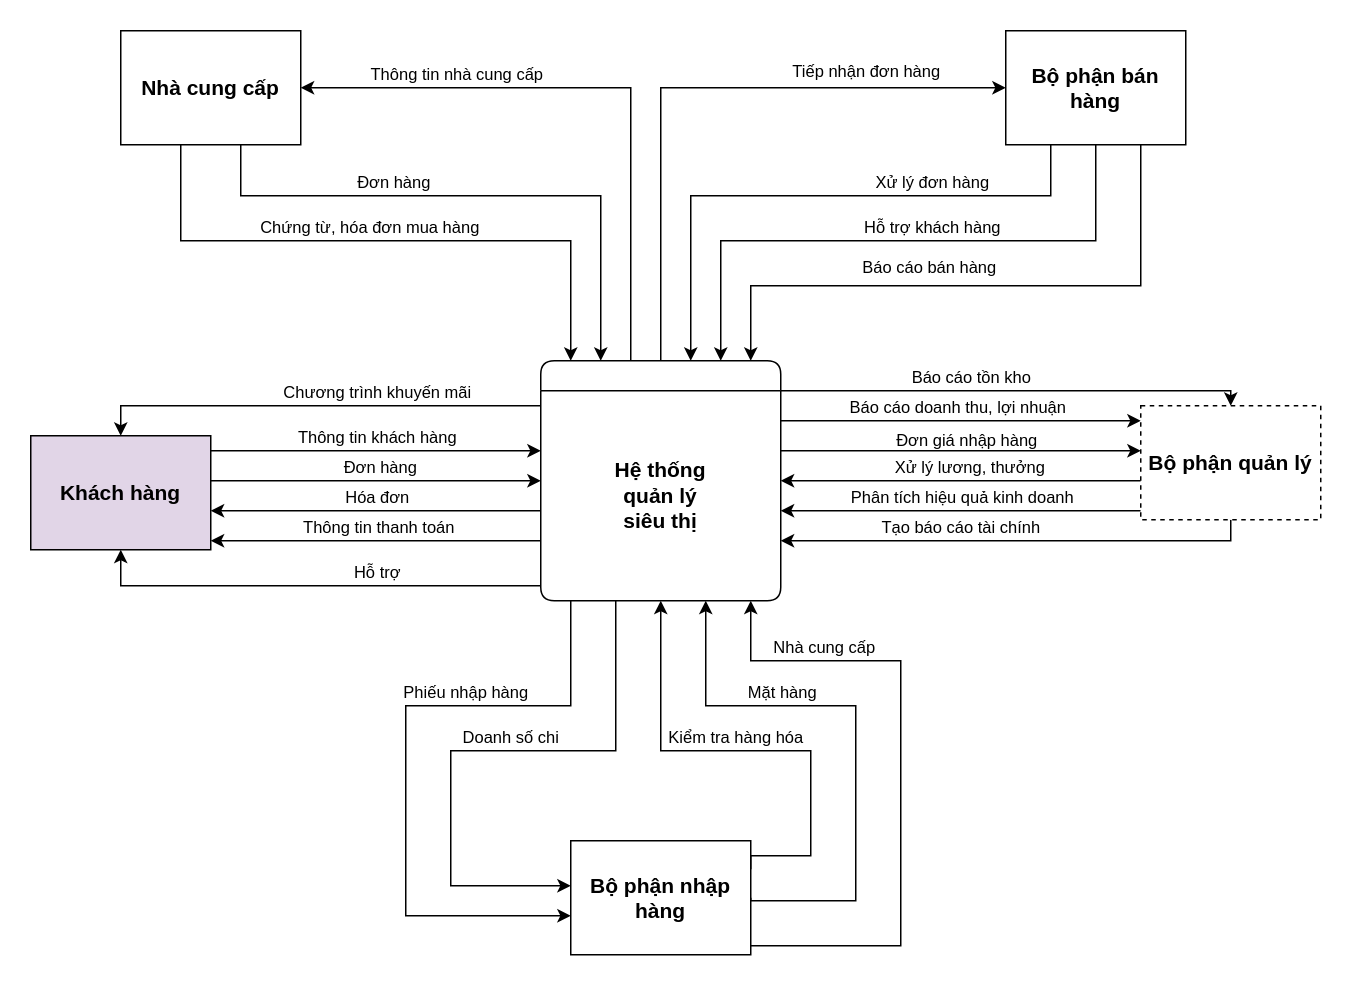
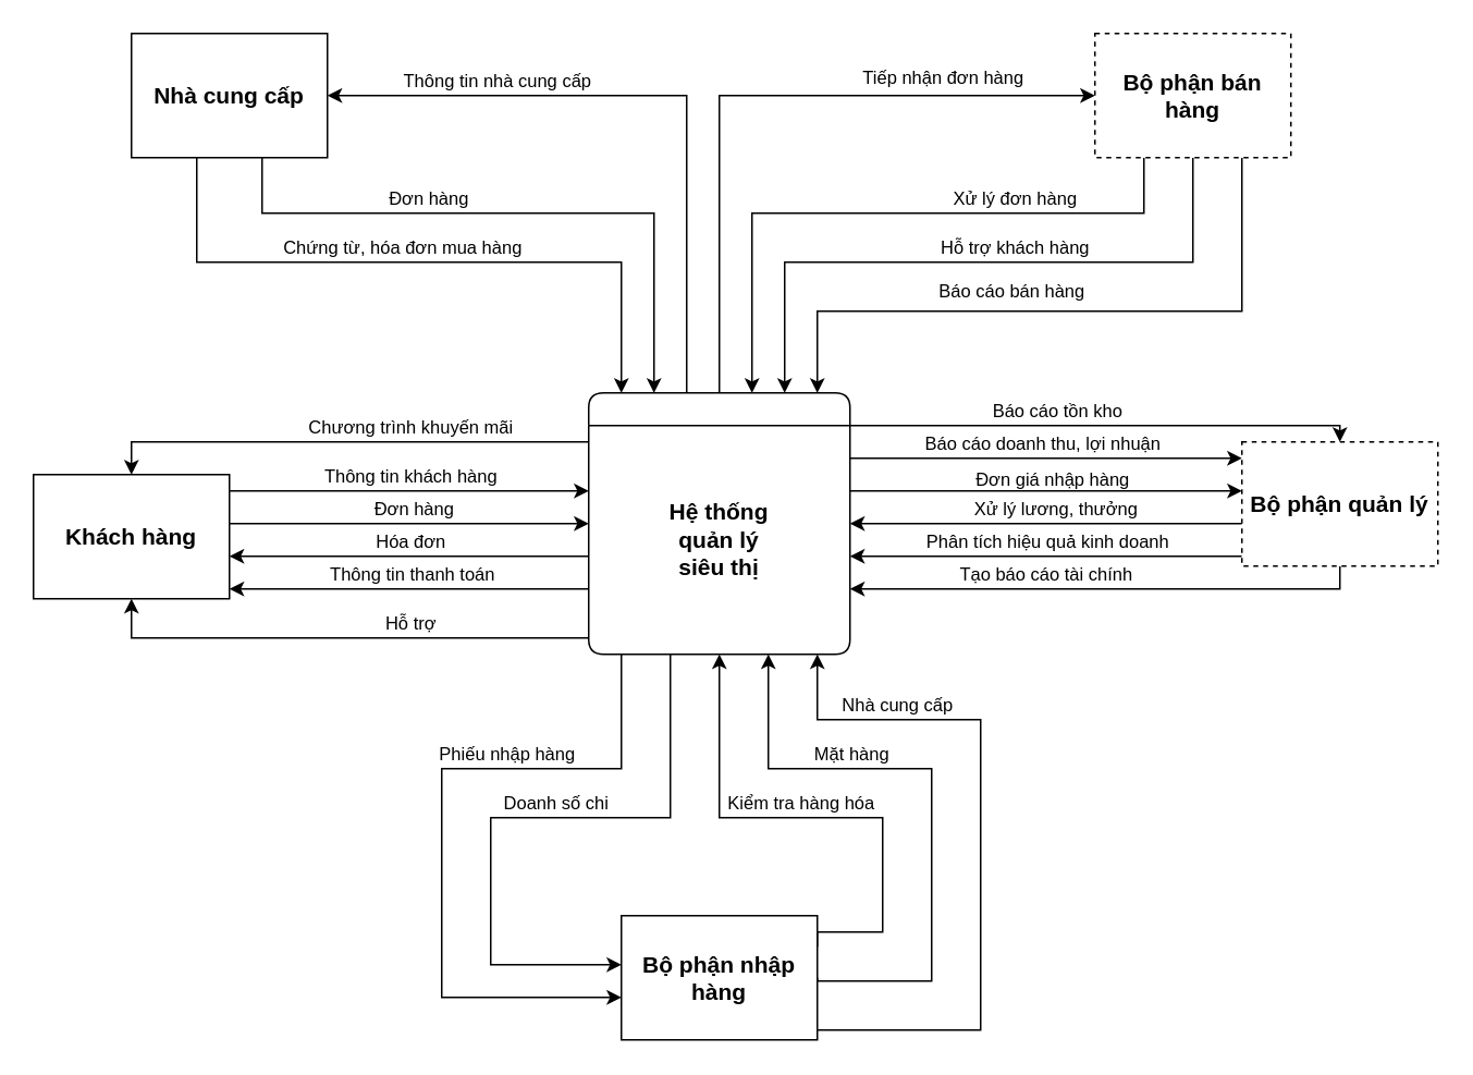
  <mxCell id="0" />
  <mxCell id="1" parent="0" />
  <mxCell id="2" style="edgeStyle=orthogonalEdgeStyle;rounded=0;orthogonalLoop=1;jettySize=auto;html=1;" parent="1" source="10" target="20" edge="1"><mxGeometry relative="1" as="geometry"><Array as="points"><mxPoint x="80" y="270" /></Array></mxGeometry></mxCell>
  <mxCell id="3" value="Chương trình khuyến mãi" style="edgeLabel;html=1;align=center;verticalAlign=middle;resizable=0;points=[];" parent="2" vertex="1" connectable="0"><mxGeometry x="-0.086" y="-2" relative="1" as="geometry"><mxPoint x="27" y="-8" as="offset" /></mxGeometry></mxCell>
  <mxCell id="4" style="edgeStyle=orthogonalEdgeStyle;rounded=0;orthogonalLoop=1;jettySize=auto;html=1;" parent="1" source="10" target="27" edge="1"><mxGeometry relative="1" as="geometry"><Array as="points"><mxPoint x="420" y="58" /></Array></mxGeometry></mxCell>
  <mxCell id="5" value="Thông tin nhà cung cấp" style="edgeLabel;html=1;align=center;verticalAlign=middle;resizable=0;points=[];" parent="4" vertex="1" connectable="0"><mxGeometry x="0.517" y="-1" relative="1" as="geometry"><mxPoint x="6" y="-9" as="offset" /></mxGeometry></mxCell>
  <mxCell id="6" style="edgeStyle=orthogonalEdgeStyle;rounded=0;orthogonalLoop=1;jettySize=auto;html=1;" parent="1" source="10" target="38" edge="1"><mxGeometry relative="1" as="geometry"><Array as="points"><mxPoint x="820" y="260" /></Array></mxGeometry></mxCell>
  <mxCell id="7" value="Báo cáo tồn kho" style="edgeLabel;html=1;align=center;verticalAlign=middle;resizable=0;points=[];" parent="6" vertex="1" connectable="0"><mxGeometry x="-0.06" relative="1" as="geometry"><mxPoint x="-20" y="-10" as="offset" /></mxGeometry></mxCell>
  <mxCell id="8" style="edgeStyle=orthogonalEdgeStyle;rounded=0;orthogonalLoop=1;jettySize=auto;html=1;" parent="1" source="10" target="56" edge="1"><mxGeometry relative="1" as="geometry"><Array as="points"><mxPoint x="440" y="58" /></Array></mxGeometry></mxCell>
  <mxCell id="9" value="Tiếp nhận đơn hàng" style="edgeLabel;html=1;align=center;verticalAlign=middle;resizable=0;points=[];" parent="8" vertex="1" connectable="0"><mxGeometry x="0.543" y="2" relative="1" as="geometry"><mxPoint y="-10" as="offset" /></mxGeometry></mxCell>
  <mxCell id="10" value="" style="swimlane;fontStyle=0;childLayout=stackLayout;horizontal=1;startSize=20;fillColor=#ffffff;horizontalStack=0;resizeParent=1;resizeParentMax=0;resizeLast=0;collapsible=0;marginBottom=0;swimlaneFillColor=#ffffff;rounded=1;" parent="1" vertex="1"><mxGeometry x="360" y="240" width="160" height="160" as="geometry" /></mxCell>
  <mxCell id="11" value="&lt;font style=&quot;font-size: 14px;&quot;&gt;&lt;b&gt;Hệ thống&lt;/b&gt;&lt;/font&gt;&lt;div style=&quot;font-size: 14px;&quot;&gt;&lt;font style=&quot;font-size: 14px;&quot;&gt;&lt;b&gt;quản lý&lt;/b&gt;&lt;/font&gt;&lt;/div&gt;&lt;div style=&quot;font-size: 14px;&quot;&gt;&lt;font style=&quot;font-size: 14px;&quot;&gt;&lt;b&gt;siêu thị&lt;/b&gt;&lt;/font&gt;&lt;/div&gt;" style="text;html=1;align=center;verticalAlign=middle;whiteSpace=wrap;rounded=1;" parent="10" vertex="1"><mxGeometry y="20" width="160" height="140" as="geometry" /></mxCell>
  <mxCell id="12" style="edgeStyle=orthogonalEdgeStyle;rounded=0;orthogonalLoop=1;jettySize=auto;html=1;" parent="1" source="20" target="10" edge="1"><mxGeometry relative="1" as="geometry"><Array as="points"><mxPoint x="250" y="300" /><mxPoint x="250" y="300" /></Array></mxGeometry></mxCell>
  <mxCell id="13" value="Thông tin khách hàng" style="edgeLabel;html=1;align=center;verticalAlign=middle;resizable=0;points=[];" parent="12" vertex="1" connectable="0"><mxGeometry x="0.127" y="2" relative="1" as="geometry"><mxPoint x="-14" y="-8" as="offset" /></mxGeometry></mxCell>
  <mxCell id="14" style="edgeStyle=orthogonalEdgeStyle;rounded=0;orthogonalLoop=1;jettySize=auto;html=1;" parent="1" source="20" target="10" edge="1"><mxGeometry relative="1" as="geometry"><Array as="points"><mxPoint x="200" y="320" /><mxPoint x="200" y="320" /></Array></mxGeometry></mxCell>
  <mxCell id="15" value="Đơn hàng" style="edgeLabel;html=1;align=center;verticalAlign=middle;resizable=0;points=[];" parent="14" vertex="1" connectable="0"><mxGeometry x="0.019" y="2" relative="1" as="geometry"><mxPoint y="-8" as="offset" /></mxGeometry></mxCell>
  <mxCell id="16" style="edgeStyle=orthogonalEdgeStyle;rounded=0;orthogonalLoop=1;jettySize=auto;html=1;" parent="1" source="10" target="20" edge="1"><mxGeometry relative="1" as="geometry"><Array as="points"><mxPoint x="250" y="340" /><mxPoint x="250" y="340" /></Array></mxGeometry></mxCell>
  <mxCell id="17" value="Hóa đơn" style="edgeLabel;html=1;align=center;verticalAlign=middle;resizable=0;points=[];" parent="16" vertex="1" connectable="0"><mxGeometry x="-0.001" relative="1" as="geometry"><mxPoint y="-10" as="offset" /></mxGeometry></mxCell>
  <mxCell id="18" style="edgeStyle=orthogonalEdgeStyle;rounded=0;orthogonalLoop=1;jettySize=auto;html=1;entryX=0.5;entryY=1;entryDx=0;entryDy=0;" parent="1" source="10" target="20" edge="1"><mxGeometry relative="1" as="geometry"><Array as="points"><mxPoint x="80" y="390" /></Array></mxGeometry></mxCell>
  <mxCell id="19" value="Hỗ trợ" style="edgeLabel;html=1;align=center;verticalAlign=middle;resizable=0;points=[];" parent="18" vertex="1" connectable="0"><mxGeometry x="0.034" y="1" relative="1" as="geometry"><mxPoint x="47" y="-11" as="offset" /></mxGeometry></mxCell>
- <mxCell id="20" value="&lt;font style=&quot;font-size: 14px;&quot;&gt;&lt;b&gt;Khách hàng&lt;/b&gt;&lt;/font&gt;" style="rounded=0;whiteSpace=wrap;html=1;fillColor=#e1d5e7;" parent="1" vertex="1"><mxGeometry x="20" y="290" width="120" height="76" as="geometry" /></mxCell>
+ <mxCell id="20" value="&lt;font style=&quot;font-size: 14px;&quot;&gt;&lt;b&gt;Khách hàng&lt;/b&gt;&lt;/font&gt;" style="rounded=0;whiteSpace=wrap;html=1;" parent="1" vertex="1"><mxGeometry x="20" y="290" width="120" height="76" as="geometry" /></mxCell>
  <mxCell id="21" style="edgeStyle=orthogonalEdgeStyle;rounded=0;orthogonalLoop=1;jettySize=auto;html=1;" parent="1" source="10" target="20" edge="1"><mxGeometry relative="1" as="geometry"><Array as="points"><mxPoint x="260" y="360" /><mxPoint x="260" y="360" /></Array></mxGeometry></mxCell>
  <mxCell id="22" value="Thông tin thanh toán" style="edgeLabel;html=1;align=center;verticalAlign=middle;resizable=0;points=[];" parent="21" vertex="1" connectable="0"><mxGeometry x="-0.013" y="1" relative="1" as="geometry"><mxPoint y="-11" as="offset" /></mxGeometry></mxCell>
  <mxCell id="23" style="edgeStyle=orthogonalEdgeStyle;rounded=0;orthogonalLoop=1;jettySize=auto;html=1;" parent="1" source="27" target="10" edge="1"><mxGeometry relative="1" as="geometry"><Array as="points"><mxPoint x="160" y="130" /><mxPoint x="400" y="130" /></Array></mxGeometry></mxCell>
  <mxCell id="24" value="Đơn hàng" style="edgeLabel;html=1;align=center;verticalAlign=middle;resizable=0;points=[];" parent="23" vertex="1" connectable="0"><mxGeometry x="-0.298" y="1" relative="1" as="geometry"><mxPoint y="-9" as="offset" /></mxGeometry></mxCell>
  <mxCell id="25" style="edgeStyle=orthogonalEdgeStyle;rounded=0;orthogonalLoop=1;jettySize=auto;html=1;" parent="1" source="27" target="10" edge="1"><mxGeometry relative="1" as="geometry"><mxPoint x="130" y="36" as="sourcePoint" /><mxPoint x="410" y="240" as="targetPoint" /><Array as="points"><mxPoint x="120" y="160" /><mxPoint x="380" y="160" /></Array></mxGeometry></mxCell>
  <mxCell id="26" value="Chứng từ, hóa đơn mua hàng" style="edgeLabel;html=1;align=center;verticalAlign=middle;resizable=0;points=[];" parent="25" vertex="1" connectable="0"><mxGeometry x="-0.008" y="1" relative="1" as="geometry"><mxPoint x="-11" y="-9" as="offset" /></mxGeometry></mxCell>
  <mxCell id="27" value="&lt;font style=&quot;font-size: 14px;&quot;&gt;&lt;b&gt;Nhà cung cấp&lt;/b&gt;&lt;/font&gt;" style="rounded=0;whiteSpace=wrap;html=1;" parent="1" vertex="1"><mxGeometry x="80" y="20" width="120" height="76" as="geometry" /></mxCell>
  <mxCell id="28" style="edgeStyle=orthogonalEdgeStyle;rounded=0;orthogonalLoop=1;jettySize=auto;html=1;" parent="1" source="10" target="38" edge="1"><mxGeometry relative="1" as="geometry"><Array as="points"><mxPoint x="640" y="280" /><mxPoint x="640" y="280" /></Array></mxGeometry></mxCell>
  <mxCell id="29" value="Báo cáo doanh thu, lợi nhuận" style="edgeLabel;html=1;align=center;verticalAlign=middle;resizable=0;points=[];" parent="28" vertex="1" connectable="0"><mxGeometry x="-0.025" y="2" relative="1" as="geometry"><mxPoint y="-8" as="offset" /></mxGeometry></mxCell>
  <mxCell id="30" style="edgeStyle=orthogonalEdgeStyle;rounded=0;orthogonalLoop=1;jettySize=auto;html=1;" parent="1" source="10" target="38" edge="1"><mxGeometry relative="1" as="geometry"><Array as="points"><mxPoint x="640" y="300" /><mxPoint x="640" y="300" /></Array><mxPoint x="520" y="304" as="sourcePoint" /><mxPoint x="760" y="312" as="targetPoint" /></mxGeometry></mxCell>
  <mxCell id="31" value="Đơn giá nhập hàng" style="edgeLabel;html=1;align=center;verticalAlign=middle;resizable=0;points=[];" parent="30" vertex="1" connectable="0"><mxGeometry x="0.028" y="1" relative="1" as="geometry"><mxPoint y="-7" as="offset" /></mxGeometry></mxCell>
  <mxCell id="32" style="edgeStyle=orthogonalEdgeStyle;rounded=0;orthogonalLoop=1;jettySize=auto;html=1;" parent="1" source="38" target="10" edge="1"><mxGeometry relative="1" as="geometry"><Array as="points"><mxPoint x="650" y="320" /><mxPoint x="650" y="320" /></Array></mxGeometry></mxCell>
  <mxCell id="33" value="Xử lý lương, thưởng" style="edgeLabel;html=1;align=center;verticalAlign=middle;resizable=0;points=[];" parent="32" vertex="1" connectable="0"><mxGeometry x="-0.039" y="1" relative="1" as="geometry"><mxPoint y="-11" as="offset" /></mxGeometry></mxCell>
  <mxCell id="34" style="edgeStyle=orthogonalEdgeStyle;rounded=0;orthogonalLoop=1;jettySize=auto;html=1;" parent="1" source="38" target="10" edge="1"><mxGeometry relative="1" as="geometry"><Array as="points"><mxPoint x="580" y="340" /><mxPoint x="580" y="340" /></Array></mxGeometry></mxCell>
  <mxCell id="35" value="Phân tích hiệu quả kinh doanh" style="edgeLabel;html=1;align=center;verticalAlign=middle;resizable=0;points=[];" parent="34" vertex="1" connectable="0"><mxGeometry x="0.082" y="-1" relative="1" as="geometry"><mxPoint x="10" y="-9" as="offset" /></mxGeometry></mxCell>
  <mxCell id="36" style="edgeStyle=orthogonalEdgeStyle;rounded=0;orthogonalLoop=1;jettySize=auto;html=1;exitX=0.5;exitY=1;exitDx=0;exitDy=0;" parent="1" source="38" target="10" edge="1"><mxGeometry relative="1" as="geometry"><Array as="points"><mxPoint x="820" y="360" /></Array></mxGeometry></mxCell>
  <mxCell id="37" value="Tạo báo cáo tài chính" style="edgeLabel;html=1;align=center;verticalAlign=middle;resizable=0;points=[];" parent="36" vertex="1" connectable="0"><mxGeometry x="0.23" y="-1" relative="1" as="geometry"><mxPoint x="-2" y="-9" as="offset" /></mxGeometry></mxCell>
  <mxCell id="38" value="&lt;font style=&quot;font-size: 14px;&quot;&gt;&lt;b&gt;Bộ phận quản lý&lt;/b&gt;&lt;/font&gt;" style="rounded=0;whiteSpace=wrap;html=1;dashed=1;" parent="1" vertex="1"><mxGeometry x="760" y="270" width="120" height="76" as="geometry" /></mxCell>
  <mxCell id="39" style="edgeStyle=orthogonalEdgeStyle;rounded=0;orthogonalLoop=1;jettySize=auto;html=1;exitX=1;exitY=0.25;exitDx=0;exitDy=0;" parent="1" source="47" target="10" edge="1"><mxGeometry relative="1" as="geometry"><Array as="points"><mxPoint x="500" y="570" /><mxPoint x="540" y="570" /><mxPoint x="540" y="500" /><mxPoint x="440" y="500" /></Array></mxGeometry></mxCell>
  <mxCell id="40" value="Kiểm tra hàng hóa" style="edgeLabel;html=1;align=center;verticalAlign=middle;resizable=0;points=[];" parent="39" vertex="1" connectable="0"><mxGeometry x="0.066" y="-2" relative="1" as="geometry"><mxPoint y="-8" as="offset" /></mxGeometry></mxCell>
  <mxCell id="41" style="edgeStyle=orthogonalEdgeStyle;rounded=0;orthogonalLoop=1;jettySize=auto;html=1;exitX=1;exitY=0.5;exitDx=0;exitDy=0;" parent="1" source="47" target="10" edge="1"><mxGeometry relative="1" as="geometry"><Array as="points"><mxPoint x="500" y="600" /><mxPoint x="570" y="600" /><mxPoint x="570" y="470" /><mxPoint x="470" y="470" /></Array></mxGeometry></mxCell>
  <mxCell id="42" value="Mặt hàng" style="edgeLabel;html=1;align=center;verticalAlign=middle;resizable=0;points=[];" parent="41" vertex="1" connectable="0"><mxGeometry x="0.366" y="-2" relative="1" as="geometry"><mxPoint x="2" y="-8" as="offset" /></mxGeometry></mxCell>
  <mxCell id="43" style="edgeStyle=orthogonalEdgeStyle;rounded=0;orthogonalLoop=1;jettySize=auto;html=1;" parent="1" source="47" target="10" edge="1"><mxGeometry relative="1" as="geometry"><Array as="points"><mxPoint x="600" y="630" /><mxPoint x="600" y="440" /><mxPoint x="500" y="440" /></Array></mxGeometry></mxCell>
  <mxCell id="44" value="Nhà cung cấp" style="edgeLabel;html=1;align=center;verticalAlign=middle;resizable=0;points=[];" parent="43" vertex="1" connectable="0"><mxGeometry x="0.589" relative="1" as="geometry"><mxPoint y="-10" as="offset" /></mxGeometry></mxCell>
  <mxCell id="45" style="edgeStyle=orthogonalEdgeStyle;rounded=0;orthogonalLoop=1;jettySize=auto;html=1;" parent="1" source="10" target="47" edge="1"><mxGeometry relative="1" as="geometry"><Array as="points"><mxPoint x="410" y="500" /><mxPoint x="300" y="500" /><mxPoint x="300" y="590" /></Array></mxGeometry></mxCell>
  <mxCell id="46" value="Doanh số chi" style="edgeLabel;html=1;align=center;verticalAlign=middle;resizable=0;points=[];" parent="45" vertex="1" connectable="0"><mxGeometry x="-0.099" relative="1" as="geometry"><mxPoint y="-10" as="offset" /></mxGeometry></mxCell>
  <mxCell id="47" value="&lt;font style=&quot;font-size: 14px;&quot;&gt;&lt;b&gt;Bộ phận nhập hàng&lt;/b&gt;&lt;/font&gt;" style="rounded=0;whiteSpace=wrap;html=1;" parent="1" vertex="1"><mxGeometry x="380" y="560" width="120" height="76" as="geometry" /></mxCell>
  <mxCell id="48" style="edgeStyle=orthogonalEdgeStyle;rounded=0;orthogonalLoop=1;jettySize=auto;html=1;" parent="1" source="10" target="47" edge="1"><mxGeometry relative="1" as="geometry"><Array as="points"><mxPoint x="380" y="470" /><mxPoint x="270" y="470" /><mxPoint x="270" y="610" /></Array></mxGeometry></mxCell>
  <mxCell id="49" value="Phiếu nhập hàng" style="edgeLabel;html=1;align=center;verticalAlign=middle;resizable=0;points=[];" parent="48" vertex="1" connectable="0"><mxGeometry x="-0.342" relative="1" as="geometry"><mxPoint y="-10" as="offset" /></mxGeometry></mxCell>
  <mxCell id="50" style="edgeStyle=orthogonalEdgeStyle;rounded=0;orthogonalLoop=1;jettySize=auto;html=1;exitX=0.25;exitY=1;exitDx=0;exitDy=0;" parent="1" source="56" target="10" edge="1"><mxGeometry relative="1" as="geometry"><Array as="points"><mxPoint x="700" y="130" /><mxPoint x="460" y="130" /></Array></mxGeometry></mxCell>
  <mxCell id="51" value="Xử lý đơn hàng" style="edgeLabel;html=1;align=center;verticalAlign=middle;resizable=0;points=[];" parent="50" vertex="1" connectable="0"><mxGeometry x="0.001" y="-2" relative="1" as="geometry"><mxPoint x="78" y="-8" as="offset" /></mxGeometry></mxCell>
  <mxCell id="52" style="edgeStyle=orthogonalEdgeStyle;rounded=0;orthogonalLoop=1;jettySize=auto;html=1;exitX=0.5;exitY=1;exitDx=0;exitDy=0;" parent="1" source="56" target="10" edge="1"><mxGeometry relative="1" as="geometry"><Array as="points"><mxPoint x="730" y="160" /><mxPoint x="480" y="160" /></Array></mxGeometry></mxCell>
  <mxCell id="53" value="Hỗ trợ khách hàng" style="edgeLabel;html=1;align=center;verticalAlign=middle;resizable=0;points=[];" parent="52" vertex="1" connectable="0"><mxGeometry x="-0.013" relative="1" as="geometry"><mxPoint x="20" y="-10" as="offset" /></mxGeometry></mxCell>
  <mxCell id="54" style="edgeStyle=orthogonalEdgeStyle;rounded=0;orthogonalLoop=1;jettySize=auto;html=1;exitX=0.75;exitY=1;exitDx=0;exitDy=0;" parent="1" source="56" target="10" edge="1"><mxGeometry relative="1" as="geometry"><Array as="points"><mxPoint x="760" y="190" /><mxPoint x="500" y="190" /></Array></mxGeometry></mxCell>
  <mxCell id="55" value="Báo cáo bán hàng" style="edgeLabel;html=1;align=center;verticalAlign=middle;resizable=0;points=[];" parent="54" vertex="1" connectable="0"><mxGeometry x="0.017" y="-1" relative="1" as="geometry"><mxPoint x="-31" y="-12" as="offset" /></mxGeometry></mxCell>
- <mxCell id="56" value="&lt;font style=&quot;font-size: 14px;&quot;&gt;&lt;b&gt;Bộ phận bán hàng&lt;/b&gt;&lt;/font&gt;" style="rounded=0;whiteSpace=wrap;html=1;" parent="1" vertex="1"><mxGeometry x="670" y="20" width="120" height="76" as="geometry" /></mxCell>
+ <mxCell id="56" value="&lt;font style=&quot;font-size: 14px;&quot;&gt;&lt;b&gt;Bộ phận bán hàng&lt;/b&gt;&lt;/font&gt;" style="rounded=0;whiteSpace=wrap;html=1;dashed=1;" parent="1" vertex="1"><mxGeometry x="670" y="20" width="120" height="76" as="geometry" /></mxCell>
